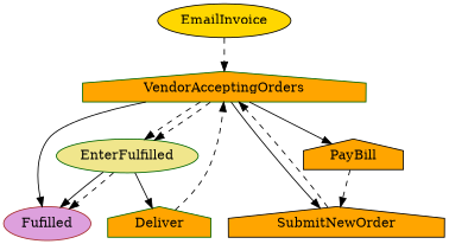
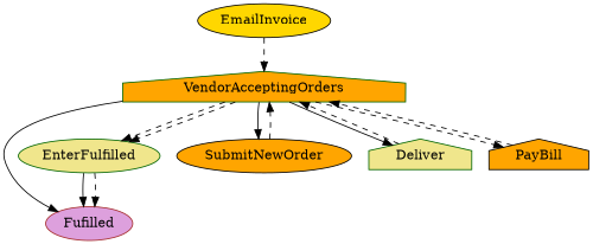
  digraph {
    node [color=darkgreen fillcolor=orange shape=ellipse style=filled]
    edge [style=dashed]
    n1 [color=brown fillcolor=plum label=Fufilled]
    n2 [label=VendorAcceptingOrders shape=house]
    n3 [fillcolor=khaki label=EnterFulfilled]
-   n4 [color=black label=SubmitNewOrder shape=house]
-   n5 [label=Deliver shape=house]
+   n4 [color=black label=SubmitNewOrder]
+   n5 [fillcolor=khaki label=Deliver shape=house]
    n6 [color=black label=PayBill shape=house]
    n7 [color=black fillcolor=gold label=EmailInvoice]
    n2 -> n1 [style=""]
    n2 -> n3
    n2 -> n3
    n2 -> n4 [style=""]
-   n3 -> n5 [style=""]
-   n2 -> n6 [style=""]
+   n2 -> n5 [style=""]
+   n2 -> n6
    n3 -> n1 [style=""]
    n3 -> n1
    n4 -> n2
    n5 -> n2
-   n6 -> n4
+   n6 -> n2
    n7 -> n2
  }
